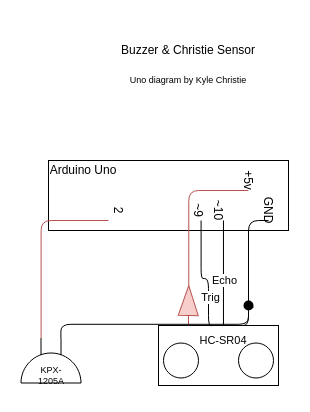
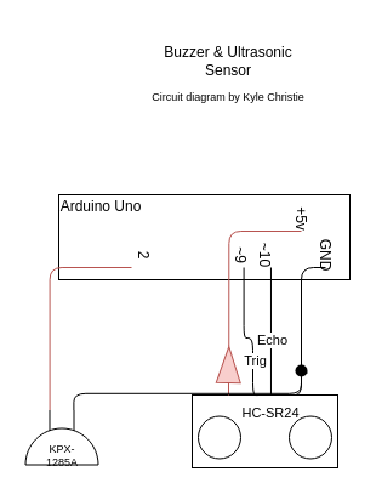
  <mxCell id="0" />
  <mxCell id="1" parent="0" />
  <mxCell id="2" value="" style="group" vertex="1" connectable="0" parent="1"><mxGeometry x="20.5" y="20" width="267.5" height="365" as="geometry" /></mxCell>
- <mxCell id="3" value="Buzzer &amp;amp; Christie Sensor" style="text;html=1;strokeColor=none;fillColor=none;align=center;verticalAlign=middle;whiteSpace=wrap;rounded=0;" vertex="1" parent="2"><mxGeometry x="97.5" width="140" height="60" as="geometry" /></mxCell>
+ <mxCell id="3" value="Buzzer &amp;amp; Ultrasonic Sensor" style="text;html=1;strokeColor=none;fillColor=none;align=center;verticalAlign=middle;whiteSpace=wrap;rounded=0;" vertex="1" parent="2"><mxGeometry x="97.5" width="140" height="60" as="geometry" /></mxCell>
  <mxCell id="4" value="" style="group" vertex="1" connectable="0" parent="2"><mxGeometry x="7.5" y="140" width="260" height="70" as="geometry" /></mxCell>
  <mxCell id="5" value="" style="rounded=0;whiteSpace=wrap;html=1;" vertex="1" parent="4"><mxGeometry x="20" width="240" height="70" as="geometry" /></mxCell>
  <mxCell id="6" value="Arduino Uno" style="text;html=1;strokeColor=none;fillColor=none;align=center;verticalAlign=middle;whiteSpace=wrap;rounded=0;" vertex="1" parent="4"><mxGeometry width="110" height="20" as="geometry" /></mxCell>
  <mxCell id="7" value="2" style="text;html=1;strokeColor=none;fillColor=none;align=center;verticalAlign=middle;whiteSpace=wrap;rounded=0;rotation=90;" vertex="1" parent="4"><mxGeometry x="70" y="40" width="40" height="20" as="geometry" /></mxCell>
  <mxCell id="8" value="~9" style="text;html=1;strokeColor=none;fillColor=none;align=center;verticalAlign=middle;whiteSpace=wrap;rounded=0;rotation=90;" vertex="1" parent="4"><mxGeometry x="150" y="40" width="40" height="20" as="geometry" /></mxCell>
  <mxCell id="9" value="~10" style="text;html=1;strokeColor=none;fillColor=none;align=center;verticalAlign=middle;whiteSpace=wrap;rounded=0;rotation=90;" vertex="1" parent="4"><mxGeometry x="170" y="40" width="40" height="20" as="geometry" /></mxCell>
  <mxCell id="10" value="GND" style="text;html=1;strokeColor=none;fillColor=none;align=center;verticalAlign=middle;whiteSpace=wrap;rounded=0;rotation=90;" vertex="1" parent="4"><mxGeometry x="220" y="40" width="40" height="20" as="geometry" /></mxCell>
  <mxCell id="11" value="+5v" style="text;html=1;strokeColor=none;fillColor=none;align=center;verticalAlign=middle;whiteSpace=wrap;rounded=0;rotation=90;" vertex="1" parent="4"><mxGeometry x="200" y="10" width="40" height="20" as="geometry" /></mxCell>
  <mxCell id="12" value="" style="pointerEvents=1;verticalLabelPosition=bottom;shadow=0;dashed=0;align=center;html=1;verticalAlign=top;shape=mxgraph.electrical.electro-mechanical.buzzer;rotation=-90;" vertex="1" parent="2"><mxGeometry x="7.5" y="310" width="45" height="60" as="geometry" /></mxCell>
  <mxCell id="13" value="" style="group" vertex="1" connectable="0" parent="2"><mxGeometry x="137.5" y="290" width="120" height="75" as="geometry" /></mxCell>
  <mxCell id="14" value="" style="rounded=0;whiteSpace=wrap;html=1;" vertex="1" parent="13"><mxGeometry y="15" width="120" height="60" as="geometry" /></mxCell>
  <mxCell id="15" value="" style="ellipse;whiteSpace=wrap;html=1;aspect=fixed;" vertex="1" parent="13"><mxGeometry x="5" y="32.5" width="35" height="35" as="geometry" /></mxCell>
  <mxCell id="16" value="" style="ellipse;whiteSpace=wrap;html=1;aspect=fixed;" vertex="1" parent="13"><mxGeometry x="80" y="32.5" width="35" height="35" as="geometry" /></mxCell>
- <mxCell id="17" value="HC-SR04" style="text;html=1;strokeColor=none;fillColor=none;align=center;verticalAlign=middle;whiteSpace=wrap;rounded=0;fontSize=11;" vertex="1" parent="13"><mxGeometry x="30" y="20" width="70" height="20" as="geometry" /></mxCell>
+ <mxCell id="17" value="HC-SR24" style="text;html=1;strokeColor=none;fillColor=none;align=center;verticalAlign=middle;whiteSpace=wrap;rounded=0;fontSize=11;" vertex="1" parent="13"><mxGeometry x="30" y="20" width="70" height="20" as="geometry" /></mxCell>
  <mxCell id="18" value="" style="group" vertex="1" connectable="0" parent="13"><mxGeometry x="44.98" width="29.97" height="15" as="geometry" /></mxCell>
  <mxCell id="19" value="" style="endArrow=none;html=1;entryX=0.75;entryY=0.251;entryDx=0;entryDy=0;entryPerimeter=0;" edge="1" parent="18" target="9"><mxGeometry width="50" height="50" relative="1" as="geometry"><mxPoint x="20" y="15" as="sourcePoint" /><mxPoint x="20" as="targetPoint" /><Array as="points" /></mxGeometry></mxCell>
  <mxCell id="20" value="Echo" style="edgeLabel;html=1;align=center;verticalAlign=middle;resizable=0;points=[];" vertex="1" connectable="0" parent="19"><mxGeometry x="-0.297" relative="1" as="geometry"><mxPoint x="0.02" y="-8.06" as="offset" /></mxGeometry></mxCell>
  <mxCell id="21" value="" style="endArrow=none;html=1;exitX=0.25;exitY=0;exitDx=0;exitDy=0;fillColor=#f8cecc;strokeColor=#b85450;edgeStyle=orthogonalEdgeStyle;" edge="1" parent="13"><mxGeometry width="50" height="50" relative="1" as="geometry"><mxPoint x="30.0" y="15" as="sourcePoint" /><mxPoint x="30.0" as="targetPoint" /></mxGeometry></mxCell>
  <mxCell id="22" value="" style="endArrow=none;html=1;entryX=0.75;entryY=0.5;entryDx=0;entryDy=0;entryPerimeter=0;edgeStyle=orthogonalEdgeStyle;" edge="1" parent="13" target="10"><mxGeometry width="50" height="50" relative="1" as="geometry"><mxPoint x="80.0" y="15" as="sourcePoint" /><mxPoint x="80.0" as="targetPoint" /><Array as="points"><mxPoint x="90" y="15" /><mxPoint x="90" y="-90" /></Array></mxGeometry></mxCell>
  <mxCell id="23" value="" style="endArrow=none;html=1;exitX=1;exitY=0.335;exitDx=0;exitDy=0;exitPerimeter=0;entryX=0.75;entryY=1;entryDx=0;entryDy=0;fillColor=#f8cecc;strokeColor=#b85450;edgeStyle=orthogonalEdgeStyle;" edge="1" parent="2" source="12" target="7"><mxGeometry width="50" height="50" relative="1" as="geometry"><mxPoint x="197.5" y="350" as="sourcePoint" /><mxPoint x="247.5" y="300" as="targetPoint" /></mxGeometry></mxCell>
  <mxCell id="24" value="" style="endArrow=none;html=1;exitX=1;exitY=0.665;exitDx=0;exitDy=0;exitPerimeter=0;edgeStyle=orthogonalEdgeStyle;" edge="1" parent="2" source="30"><mxGeometry width="50" height="50" relative="1" as="geometry"><mxPoint x="37.5" y="320" as="sourcePoint" /><mxPoint x="227.5" y="270" as="targetPoint" /></mxGeometry></mxCell>
  <mxCell id="25" value="" style="endArrow=none;html=1;entryX=0.75;entryY=0.37;entryDx=0;entryDy=0;entryPerimeter=0;exitX=0.454;exitY=0.001;exitDx=0;exitDy=0;exitPerimeter=0;edgeStyle=orthogonalEdgeStyle;" edge="1" parent="2" source="14" target="8"><mxGeometry width="50" height="50" relative="1" as="geometry"><mxPoint x="192.5" y="300" as="sourcePoint" /><mxPoint x="192.5" y="290" as="targetPoint" /><Array as="points"><mxPoint x="187.5" y="305" /><mxPoint x="187.5" y="258" /><mxPoint x="180.5" y="258" /></Array></mxGeometry></mxCell>
  <mxCell id="26" value="Trig" style="edgeLabel;html=1;align=center;verticalAlign=middle;resizable=0;points=[];" vertex="1" connectable="0" parent="25"><mxGeometry x="-0.441" y="-1" relative="1" as="geometry"><mxPoint as="offset" /></mxGeometry></mxCell>
  <mxCell id="27" value="" style="triangle;whiteSpace=wrap;html=1;rotation=-89;fillColor=#f8cecc;strokeColor=#b85450;" vertex="1" parent="2"><mxGeometry x="152.5" y="270" width="30" height="20" as="geometry" /></mxCell>
  <mxCell id="28" value="" style="endArrow=none;html=1;entryX=1;entryY=0.5;entryDx=0;entryDy=0;exitX=0.75;exitY=0.5;exitDx=0;exitDy=0;exitPerimeter=0;fillColor=#f8cecc;strokeColor=#b85450;edgeStyle=orthogonalEdgeStyle;" edge="1" parent="2" source="11" target="27"><mxGeometry width="50" height="50" relative="1" as="geometry"><mxPoint x="97.5" y="330" as="sourcePoint" /><mxPoint x="147.5" y="280" as="targetPoint" /></mxGeometry></mxCell>
- <mxCell id="29" value="KPX-1205A" style="text;html=1;strokeColor=none;fillColor=none;align=center;verticalAlign=middle;whiteSpace=wrap;rounded=0;fontSize=9;" vertex="1" parent="2"><mxGeometry x="20" y="345" width="20" height="20" as="geometry" /></mxCell>
+ <mxCell id="29" value="KPX-1285A" style="text;html=1;strokeColor=none;fillColor=none;align=center;verticalAlign=middle;whiteSpace=wrap;rounded=0;fontSize=9;" vertex="1" parent="2"><mxGeometry x="20" y="345" width="20" height="20" as="geometry" /></mxCell>
  <mxCell id="30" value="" style="ellipse;whiteSpace=wrap;html=1;aspect=fixed;fontSize=11;fillColor=#000000;strokeColor=none;" vertex="1" parent="2"><mxGeometry x="222.5" y="280" width="10" height="10" as="geometry" /></mxCell>
  <mxCell id="31" value="" style="endArrow=none;html=1;exitX=1;exitY=0.665;exitDx=0;exitDy=0;exitPerimeter=0;edgeStyle=orthogonalEdgeStyle;" edge="1" parent="2" source="12" target="30"><mxGeometry width="50" height="50" relative="1" as="geometry"><mxPoint x="39.9" y="317.5" as="sourcePoint" /><mxPoint x="227.5" y="270" as="targetPoint" /></mxGeometry></mxCell>
- <mxCell id="32" value="Uno diagram by Kyle Christie" style="text;html=1;strokeColor=none;fillColor=none;align=center;verticalAlign=middle;whiteSpace=wrap;rounded=0;fontSize=9;" vertex="1" parent="2"><mxGeometry x="102.5" y="50" width="130" height="20" as="geometry" /></mxCell>
+ <mxCell id="32" value="Circuit diagram by Kyle Christie" style="text;html=1;strokeColor=none;fillColor=none;align=center;verticalAlign=middle;whiteSpace=wrap;rounded=0;fontSize=9;" vertex="1" parent="2"><mxGeometry x="102.5" y="50" width="130" height="20" as="geometry" /></mxCell>
